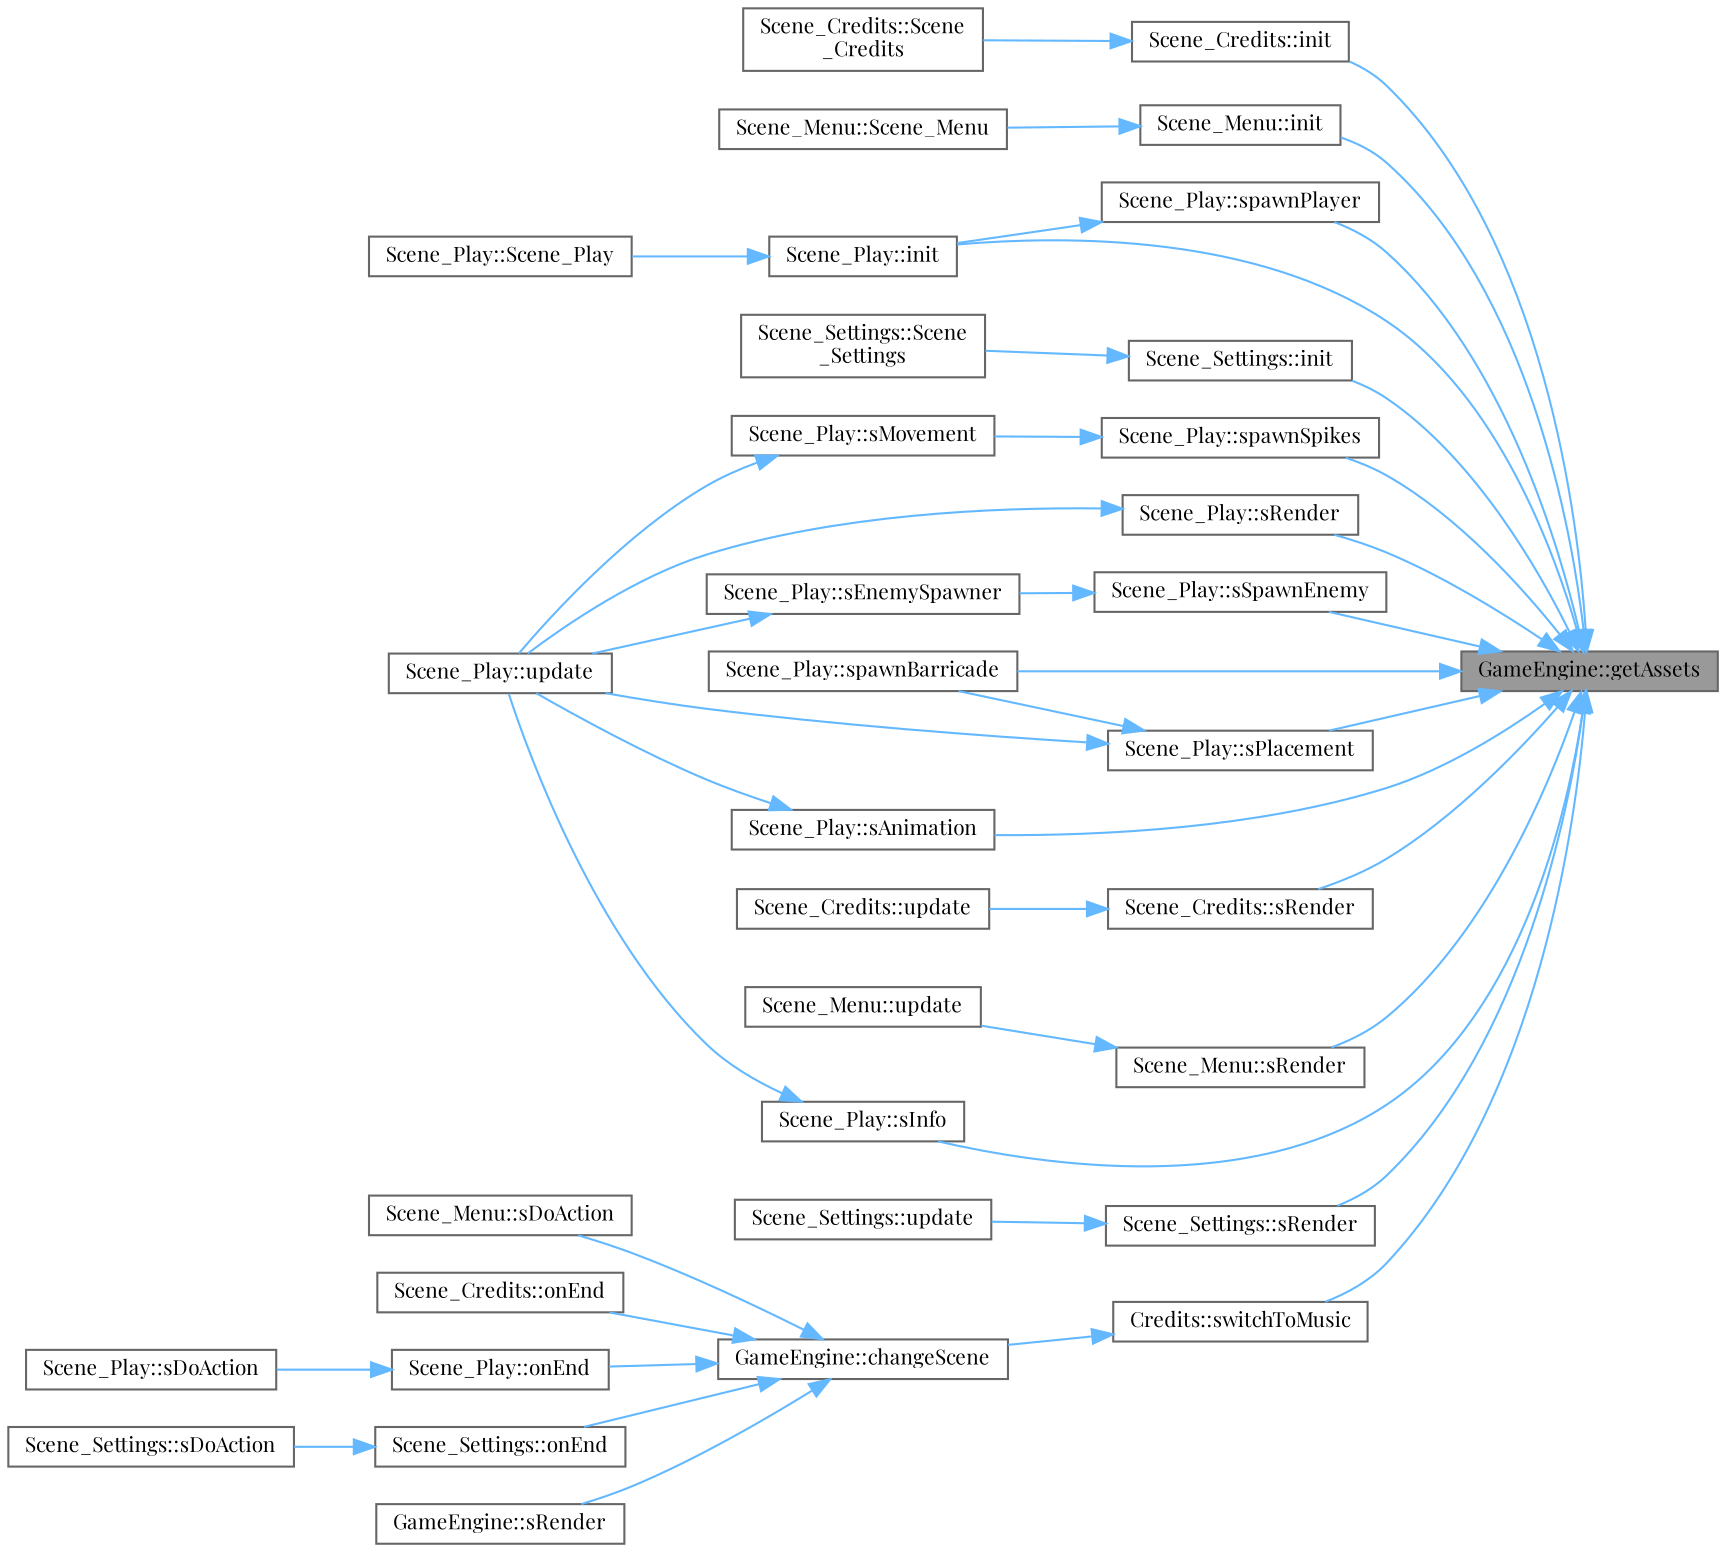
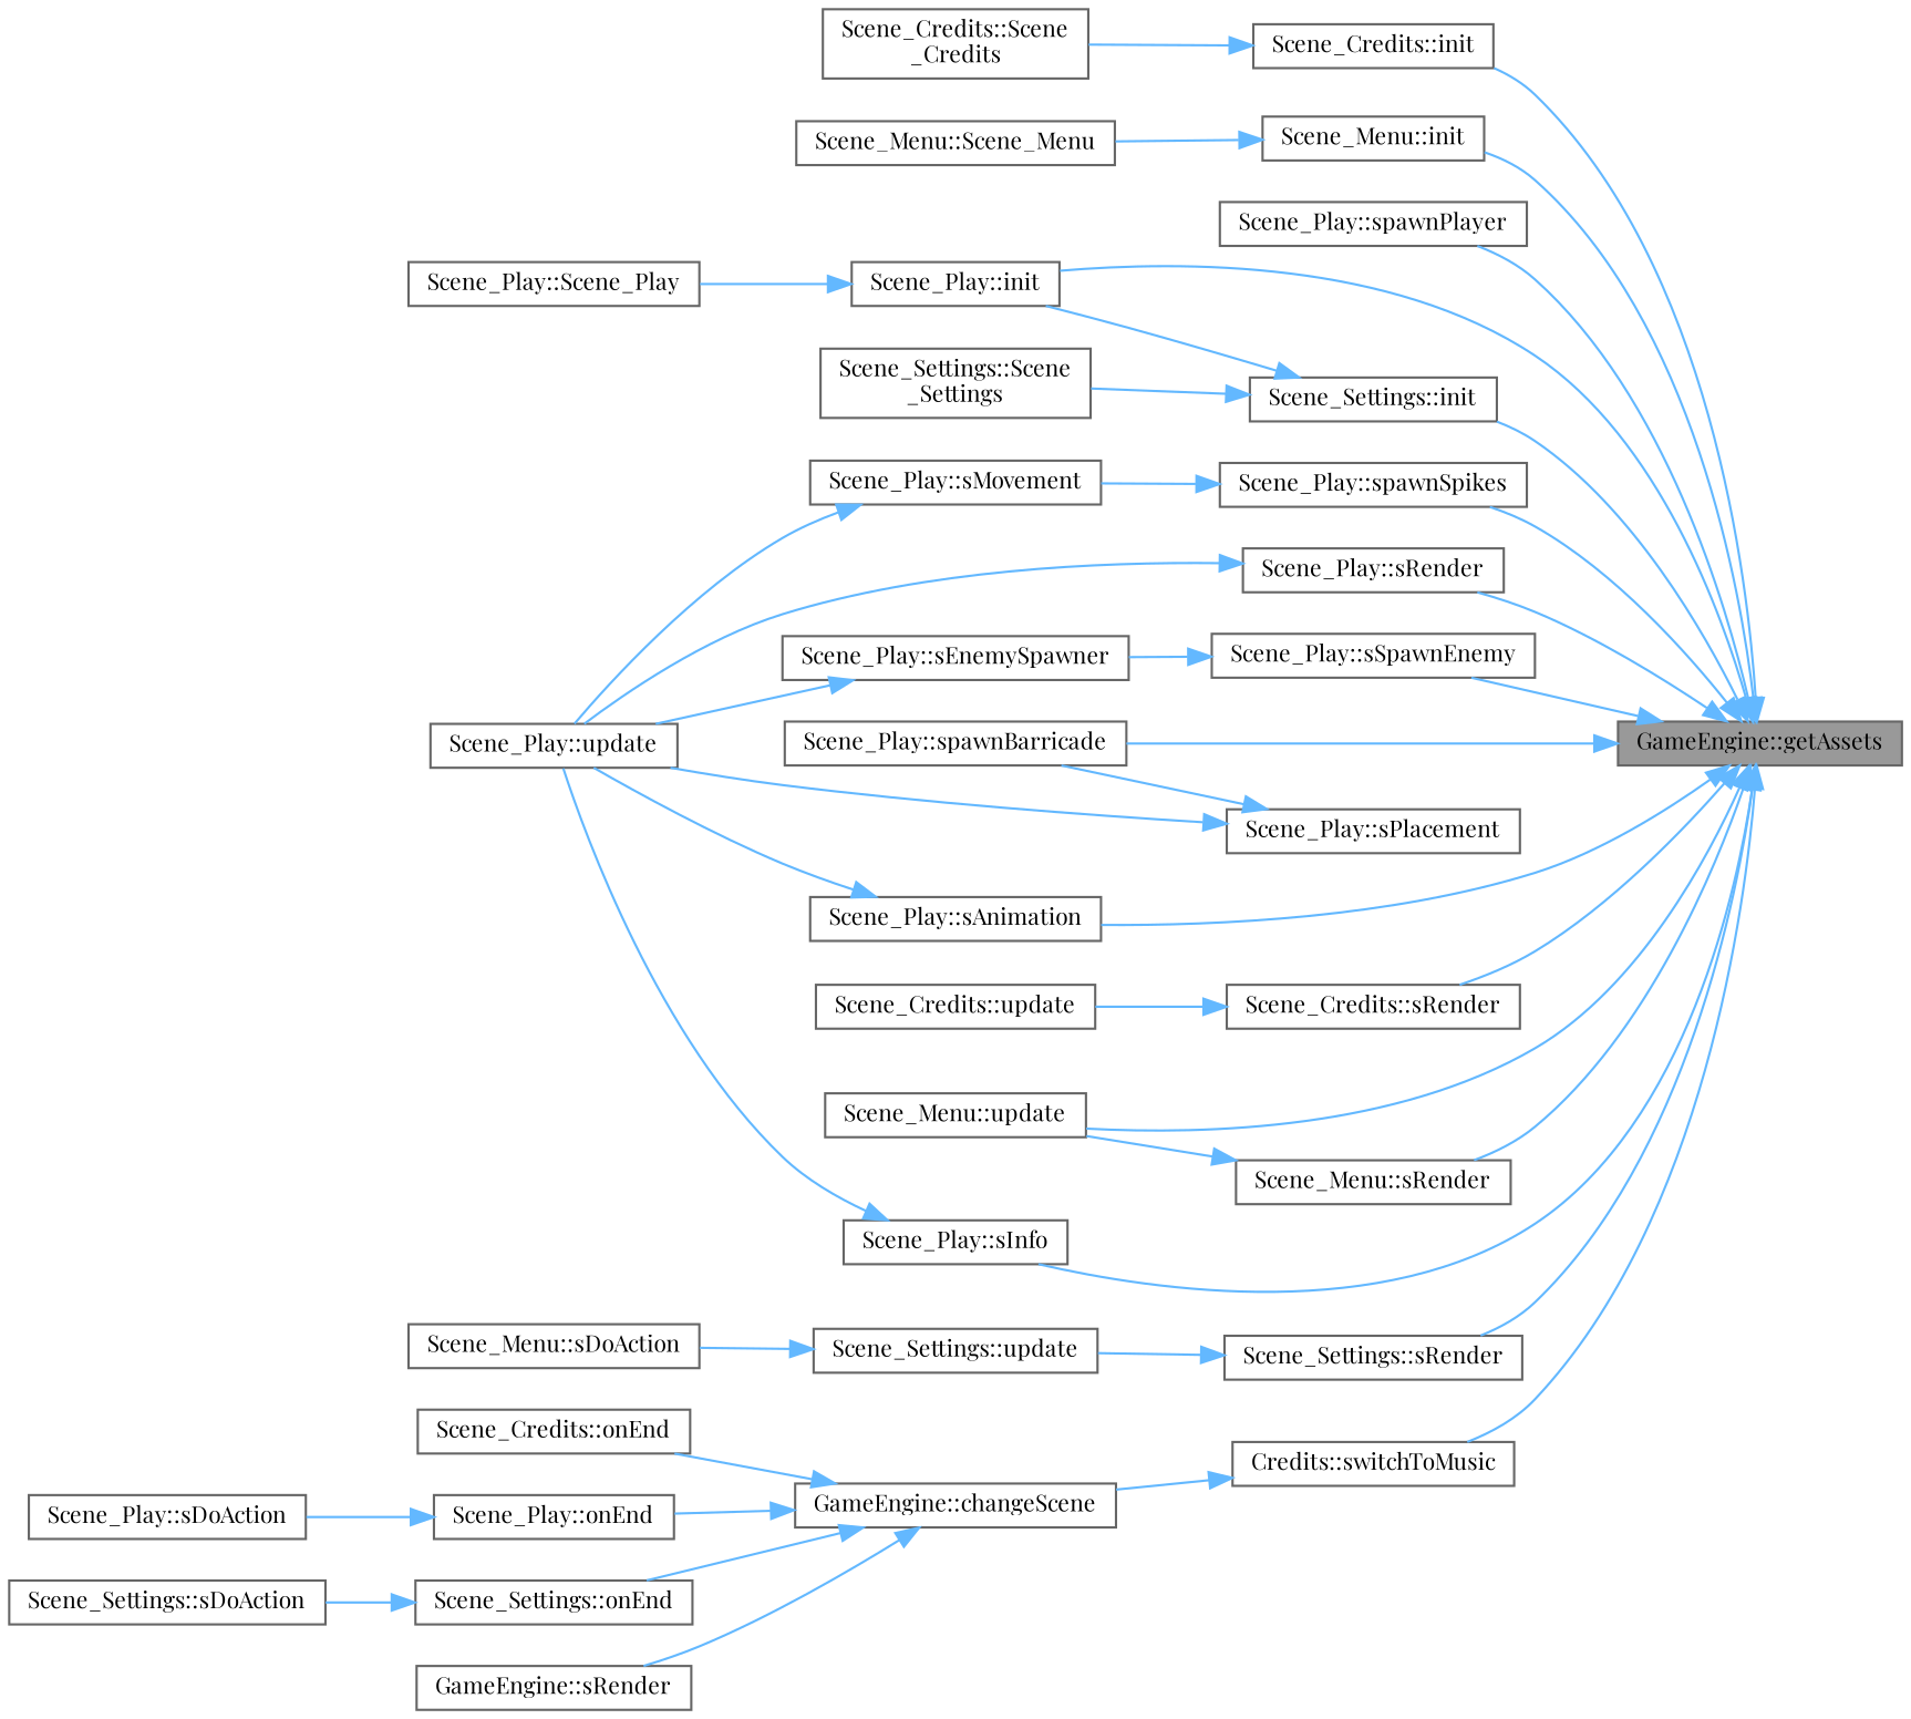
  digraph {
    fontname="Playfair Display"
    rankdir=RL
    node [color=grey40 fillcolor=white fontname="Playfair Display" fontsize=10 shape=box style=filled]
    edge [color=steelblue1 dir=back fontname="Playfair Display" fontsize=10 labelfontname=Helvetica labelfontsize=10 style=solid]
    n1 [color=gray40 fillcolor=grey60 fontcolor=black height=0.2 label="GameEngine::getAssets" width=0.4]
    n2 [height=0.2 label="Scene_Credits::init" width=0.4]
    n3 [height=0.2 label="Scene_Menu::init" width=0.4]
    n4 [height=0.2 label="Scene_Play::init" width=0.4]
    n5 [height=0.2 label="Scene_Settings::init" width=0.4]
    n6 [height=0.2 label="Scene_Play::sAnimation" width=0.4]
    n7 [height=0.2 label="Scene_Play::sInfo" width=0.4]
    n8 [height=0.2 label="Scene_Play::spawnBarricade" width=0.4]
    n9 [height=0.2 label="Scene_Play::sPlacement" width=0.4]
    n10 [height=0.2 label="Scene_Play::spawnPlayer" width=0.4]
    n11 [height=0.2 label="Scene_Play::spawnSpikes" width=0.4]
    n12 [height=0.2 label="Scene_Credits::sRender" width=0.4]
    n13 [height=0.2 label="Scene_Menu::sRender" width=0.4]
    n14 [height=0.2 label="Scene_Play::sRender" width=0.4]
    n15 [height=0.2 label="Scene_Settings::sRender" width=0.4]
    n16 [height=0.2 label="Scene_Play::sSpawnEnemy" width=0.4]
    n17 [height=0.2 label="Credits::switchToMusic" width=0.4]
    n18 [height=0.2 label="Scene_Credits::Scene\l_Credits" width=0.4]
    n19 [height=0.2 label="Scene_Menu::Scene_Menu" width=0.4]
    n20 [height=0.2 label="Scene_Play::Scene_Play" width=0.4]
    n21 [height=0.2 label="Scene_Settings::Scene\l_Settings" width=0.4]
    n22 [height=0.2 label="Scene_Play::update" width=0.4]
    n23 [height=0.2 label="Scene_Play::sMovement" width=0.4]
    n24 [height=0.2 label="Scene_Credits::update" width=0.4]
    n25 [height=0.2 label="Scene_Menu::update" width=0.4]
    n26 [height=0.2 label="Scene_Settings::update" width=0.4]
    n27 [height=0.2 label="Scene_Play::sEnemySpawner" width=0.4]
    n28 [height=0.2 label="GameEngine::changeScene" width=0.4]
    n29 [height=0.2 label="GameEngine::sRender" width=0.4]
    n30 [height=0.2 label="Scene_Credits::onEnd" width=0.4]
    n31 [height=0.2 label="Scene_Play::onEnd" width=0.4]
    n32 [height=0.2 label="Scene_Settings::onEnd" width=0.4]
    n33 [height=0.2 label="Scene_Menu::sDoAction" width=0.4]
    n34 [height=0.2 label="Scene_Play::sDoAction" width=0.4]
    n35 [height=0.2 label="Scene_Settings::sDoAction" width=0.4]
    n1 -> n2
    n1 -> n3
    n1 -> n4
    n1 -> n5
    n1 -> n6
    n1 -> n7
    n1 -> n8
-   n1 -> n9
+   n1 -> n25
    n1 -> n10
    n1 -> n11
    n1 -> n12
    n1 -> n13
    n1 -> n14
    n1 -> n15
    n1 -> n16
    n1 -> n17
    n2 -> n18
    n3 -> n19
    n4 -> n20
    n5 -> n21
    n6 -> n22
    n7 -> n22
    n9 -> n8
    n9 -> n22
-   n10 -> n4
+   n5 -> n4
    n11 -> n23
    n12 -> n24
    n13 -> n25
    n14 -> n22
    n15 -> n26
    n16 -> n27
    n17 -> n28
    n23 -> n22
    n27 -> n22
    n28 -> n29
    n28 -> n30
    n28 -> n31
    n28 -> n32
-   n28 -> n33
+   n26 -> n33
    n31 -> n34
    n32 -> n35
  }
